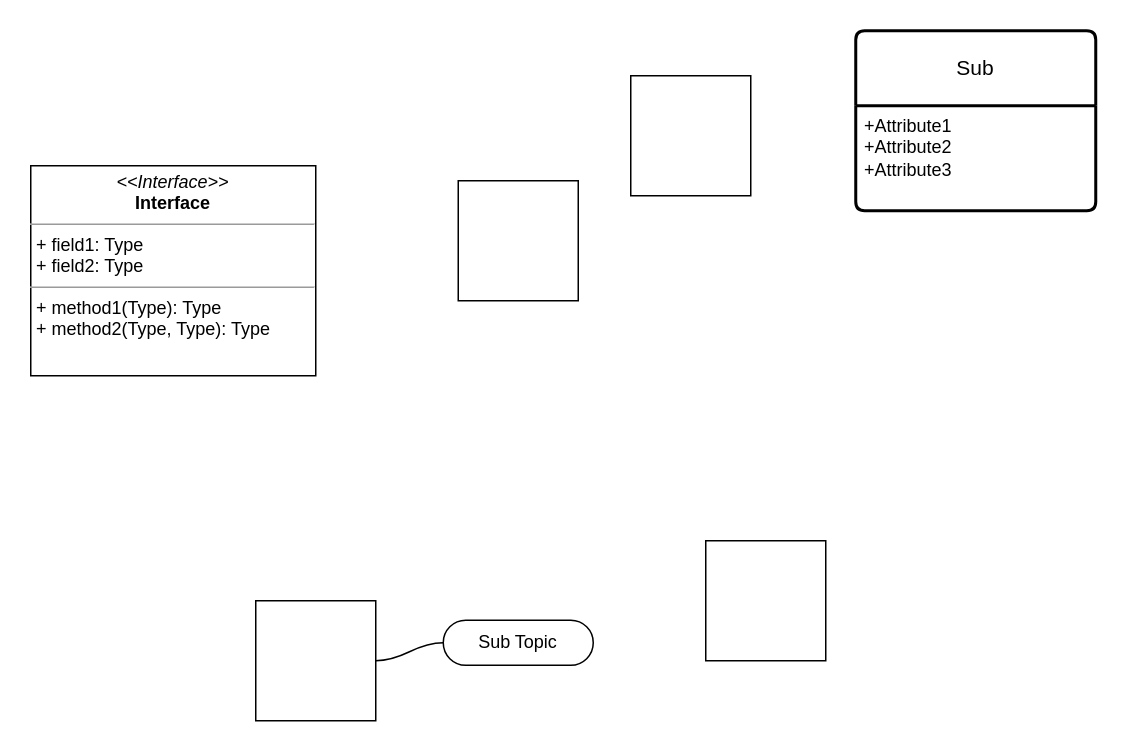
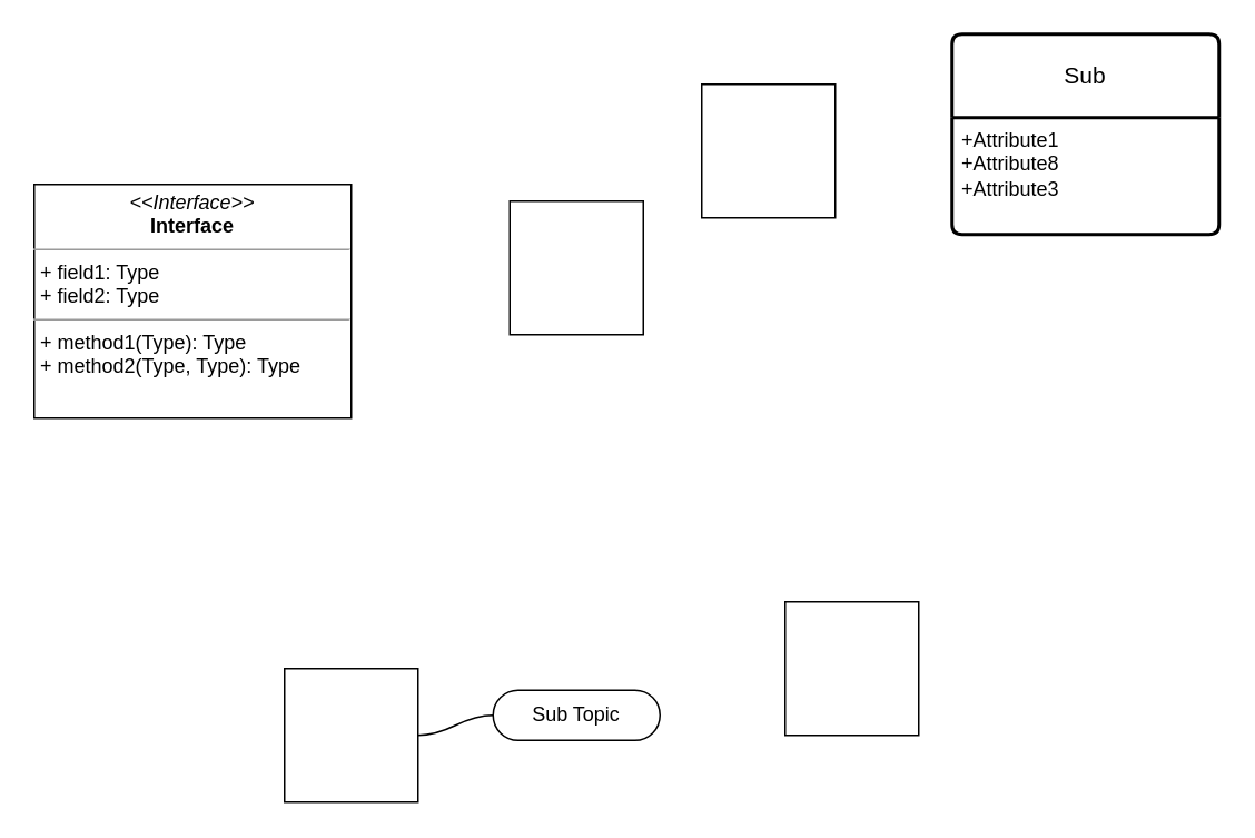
  <mxCell id="0" />
  <mxCell id="1" parent="0" />
  <mxCell id="2" value="" style="whiteSpace=wrap;html=1;aspect=fixed;" parent="1" vertex="1"><mxGeometry x="470" y="360" width="80" height="80" as="geometry" /></mxCell>
  <mxCell id="3" value="" style="whiteSpace=wrap;html=1;aspect=fixed;" parent="1" vertex="1"><mxGeometry x="420" y="50" width="80" height="80" as="geometry" /></mxCell>
  <mxCell id="4" value="" style="whiteSpace=wrap;html=1;aspect=fixed;" parent="1" vertex="1"><mxGeometry x="305" y="120" width="80" height="80" as="geometry" /></mxCell>
  <mxCell id="5" value="" style="whiteSpace=wrap;html=1;aspect=fixed;" parent="1" vertex="1"><mxGeometry x="170" y="400" width="80" height="80" as="geometry" /></mxCell>
  <mxCell id="6" value="Sub Topic" style="whiteSpace=wrap;html=1;rounded=1;arcSize=50;align=center;verticalAlign=middle;strokeWidth=1;autosize=1;spacing=4;treeFolding=1;treeMoving=1;newEdgeStyle={&quot;edgeStyle&quot;:&quot;entityRelationEdgeStyle&quot;,&quot;startArrow&quot;:&quot;none&quot;,&quot;endArrow&quot;:&quot;none&quot;,&quot;segment&quot;:10,&quot;curved&quot;:1,&quot;sourcePerimeterSpacing&quot;:0,&quot;targetPerimeterSpacing&quot;:0};" parent="1" vertex="1"><mxGeometry x="295" y="413" width="100" height="30" as="geometry" /></mxCell>
  <mxCell id="7" value="" style="edgeStyle=entityRelationEdgeStyle;startArrow=none;endArrow=none;segment=10;curved=1;sourcePerimeterSpacing=0;targetPerimeterSpacing=0;rounded=0;" parent="1" target="6" edge="1"><mxGeometry relative="1" as="geometry"><mxPoint x="250" y="440" as="sourcePoint" /></mxGeometry></mxCell>
  <mxCell id="8" value="Sub" style="swimlane;childLayout=stackLayout;horizontal=1;startSize=50;horizontalStack=0;rounded=1;fontSize=14;fontStyle=0;strokeWidth=2;resizeParent=0;resizeLast=1;shadow=0;dashed=0;align=center;arcSize=4;whiteSpace=wrap;html=1;" parent="1" vertex="1"><mxGeometry x="570" y="20" width="160" height="120" as="geometry" /></mxCell>
- <mxCell id="9" value="+Attribute1&#10;+Attribute2&#10;+Attribute3" style="align=left;strokeColor=none;fillColor=none;spacingLeft=4;fontSize=12;verticalAlign=top;resizable=0;rotatable=0;part=1;html=1;" parent="8" vertex="1"><mxGeometry y="50" width="160" height="70" as="geometry" /></mxCell>
+ <mxCell id="9" value="+Attribute1&#10;+Attribute8&#10;+Attribute3" style="align=left;strokeColor=none;fillColor=none;spacingLeft=4;fontSize=12;verticalAlign=top;resizable=0;rotatable=0;part=1;html=1;" parent="8" vertex="1"><mxGeometry y="50" width="160" height="70" as="geometry" /></mxCell>
  <mxCell id="10" value="&lt;p style=&quot;margin:0px;margin-top:4px;text-align:center;&quot;&gt;&lt;i&gt;&amp;lt;&amp;lt;Interface&amp;gt;&amp;gt;&lt;/i&gt;&lt;br/&gt;&lt;b&gt;Interface&lt;/b&gt;&lt;/p&gt;&lt;hr size=&quot;1&quot;/&gt;&lt;p style=&quot;margin:0px;margin-left:4px;&quot;&gt;+ field1: Type&lt;br/&gt;+ field2: Type&lt;/p&gt;&lt;hr size=&quot;1&quot;/&gt;&lt;p style=&quot;margin:0px;margin-left:4px;&quot;&gt;+ method1(Type): Type&lt;br/&gt;+ method2(Type, Type): Type&lt;/p&gt;" style="verticalAlign=top;align=left;overflow=fill;fontSize=12;fontFamily=Helvetica;html=1;whiteSpace=wrap;" parent="1" vertex="1"><mxGeometry x="20" y="110" width="190" height="140" as="geometry" /></mxCell>
